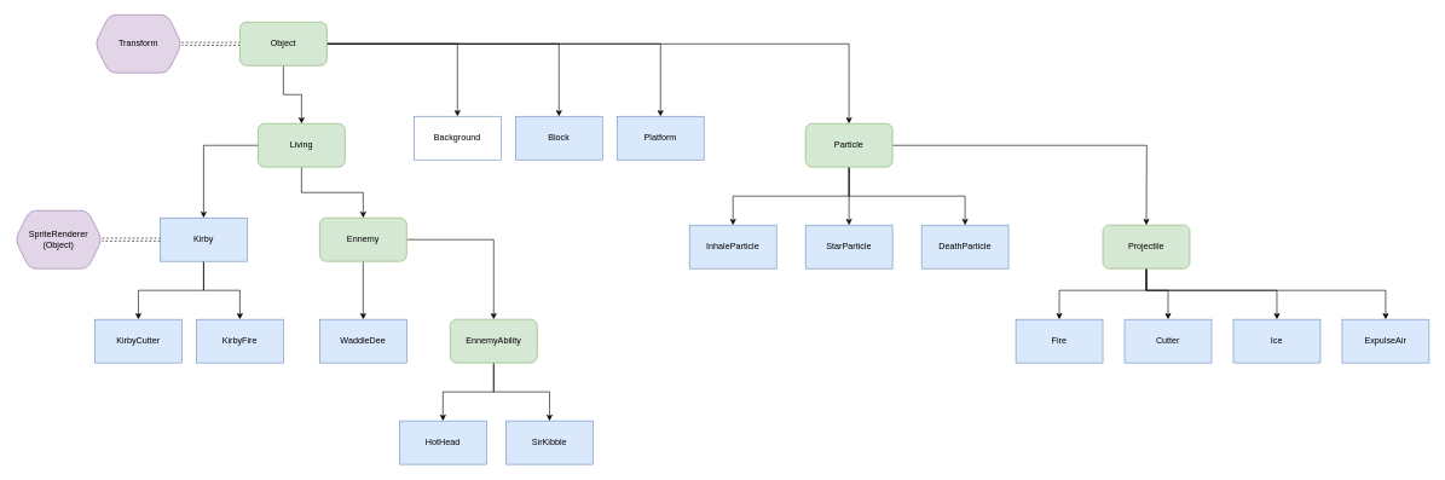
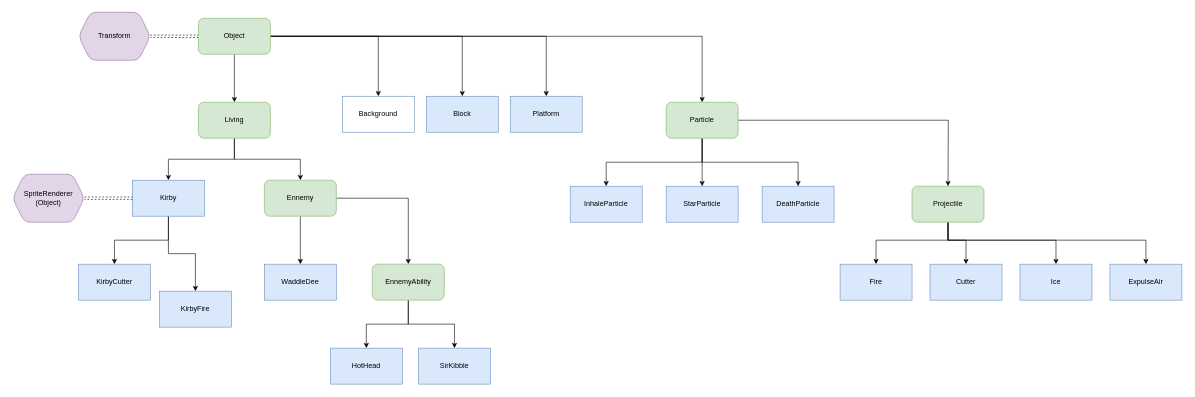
  <mxCell id="0" />
  <mxCell id="1" parent="0" />
  <mxCell id="2" value="" style="edgeStyle=orthogonalEdgeStyle;rounded=0;orthogonalLoop=1;jettySize=auto;html=1;shape=link;dashed=1;" parent="1" source="8" target="9" edge="1"><mxGeometry relative="1" as="geometry" /></mxCell>
  <mxCell id="3" value="" style="edgeStyle=orthogonalEdgeStyle;rounded=0;orthogonalLoop=1;jettySize=auto;html=1;" parent="1" source="8" target="12" edge="1"><mxGeometry relative="1" as="geometry" /></mxCell>
  <mxCell id="4" value="" style="edgeStyle=orthogonalEdgeStyle;rounded=0;orthogonalLoop=1;jettySize=auto;html=1;" parent="1" source="8" target="27" edge="1"><mxGeometry relative="1" as="geometry" /></mxCell>
  <mxCell id="5" style="edgeStyle=orthogonalEdgeStyle;rounded=0;orthogonalLoop=1;jettySize=auto;html=1;entryX=0.5;entryY=0;entryDx=0;entryDy=0;" parent="1" source="8" target="28" edge="1"><mxGeometry relative="1" as="geometry" /></mxCell>
  <mxCell id="6" style="edgeStyle=orthogonalEdgeStyle;rounded=0;orthogonalLoop=1;jettySize=auto;html=1;entryX=0.5;entryY=0;entryDx=0;entryDy=0;" parent="1" source="8" target="33" edge="1"><mxGeometry relative="1" as="geometry" /></mxCell>
  <mxCell id="7" style="edgeStyle=orthogonalEdgeStyle;rounded=0;orthogonalLoop=1;jettySize=auto;html=1;entryX=0.5;entryY=0;entryDx=0;entryDy=0;" edge="1" parent="1" source="8" target="46"><mxGeometry relative="1" as="geometry" /></mxCell>
  <mxCell id="8" value="Object" style="rounded=1;whiteSpace=wrap;html=1;fillColor=#d5e8d4;strokeColor=#82b366;" parent="1" vertex="1"><mxGeometry x="330" y="30" width="120" height="60" as="geometry" /></mxCell>
  <mxCell id="9" value="Transform" style="shape=hexagon;perimeter=hexagonPerimeter2;whiteSpace=wrap;html=1;fixedSize=1;fillColor=#e1d5e7;strokeColor=#9673a6;rounded=1;" parent="1" vertex="1"><mxGeometry x="130" y="20" width="120" height="80" as="geometry" /></mxCell>
  <mxCell id="10" value="" style="edgeStyle=orthogonalEdgeStyle;rounded=0;orthogonalLoop=1;jettySize=auto;html=1;" parent="1" source="12" target="15" edge="1"><mxGeometry relative="1" as="geometry" /></mxCell>
  <mxCell id="11" style="edgeStyle=orthogonalEdgeStyle;rounded=0;orthogonalLoop=1;jettySize=auto;html=1;entryX=0.5;entryY=0;entryDx=0;entryDy=0;" parent="1" source="12" target="24" edge="1"><mxGeometry relative="1" as="geometry" /></mxCell>
- <mxCell id="12" value="Living" style="whiteSpace=wrap;html=1;fillColor=#d5e8d4;strokeColor=#82b366;rounded=1;" parent="1" vertex="1"><mxGeometry x="355" y="170" width="120" height="60" as="geometry" /></mxCell>
+ <mxCell id="12" value="Living" style="whiteSpace=wrap;html=1;fillColor=#d5e8d4;strokeColor=#82b366;rounded=1;" parent="1" vertex="1"><mxGeometry x="330" y="170" width="120" height="60" as="geometry" /></mxCell>
  <mxCell id="13" value="" style="edgeStyle=orthogonalEdgeStyle;rounded=0;orthogonalLoop=1;jettySize=auto;html=1;" parent="1" source="15" target="18" edge="1"><mxGeometry relative="1" as="geometry" /></mxCell>
  <mxCell id="14" value="" style="edgeStyle=orthogonalEdgeStyle;rounded=0;orthogonalLoop=1;jettySize=auto;html=1;" parent="1" source="15" target="19" edge="1"><mxGeometry relative="1" as="geometry" /></mxCell>
  <mxCell id="15" value="Ennemy" style="whiteSpace=wrap;html=1;fillColor=#d5e8d4;strokeColor=#82b366;rounded=1;" parent="1" vertex="1"><mxGeometry x="440" y="300" width="120" height="60" as="geometry" /></mxCell>
  <mxCell id="16" value="" style="edgeStyle=orthogonalEdgeStyle;rounded=0;orthogonalLoop=1;jettySize=auto;html=1;" parent="1" source="18" target="20" edge="1"><mxGeometry relative="1" as="geometry" /></mxCell>
  <mxCell id="17" style="edgeStyle=orthogonalEdgeStyle;rounded=0;orthogonalLoop=1;jettySize=auto;html=1;entryX=0.5;entryY=0;entryDx=0;entryDy=0;" parent="1" source="18" target="21" edge="1"><mxGeometry relative="1" as="geometry" /></mxCell>
  <mxCell id="18" value="EnnemyAbility" style="whiteSpace=wrap;html=1;fillColor=#d5e8d4;strokeColor=#82b366;rounded=1;" parent="1" vertex="1"><mxGeometry x="620" y="440" width="120" height="60" as="geometry" /></mxCell>
  <mxCell id="19" value="WaddleDee" style="whiteSpace=wrap;html=1;fillColor=#dae8fc;strokeColor=#6c8ebf;rounded=0;" parent="1" vertex="1"><mxGeometry x="440" y="440" width="120" height="60" as="geometry" /></mxCell>
  <mxCell id="20" value="HotHead" style="whiteSpace=wrap;html=1;fillColor=#dae8fc;strokeColor=#6c8ebf;rounded=0;" parent="1" vertex="1"><mxGeometry x="550" y="580" width="120" height="60" as="geometry" /></mxCell>
  <mxCell id="21" value="SirKibble" style="whiteSpace=wrap;html=1;fillColor=#dae8fc;strokeColor=#6c8ebf;rounded=0;" parent="1" vertex="1"><mxGeometry x="697" y="580" width="120" height="60" as="geometry" /></mxCell>
  <mxCell id="22" value="" style="edgeStyle=orthogonalEdgeStyle;rounded=0;orthogonalLoop=1;jettySize=auto;html=1;" parent="1" source="24" target="25" edge="1"><mxGeometry relative="1" as="geometry" /></mxCell>
  <mxCell id="23" style="edgeStyle=orthogonalEdgeStyle;rounded=0;orthogonalLoop=1;jettySize=auto;html=1;entryX=0.5;entryY=0;entryDx=0;entryDy=0;" parent="1" source="24" target="26" edge="1"><mxGeometry relative="1" as="geometry" /></mxCell>
  <mxCell id="24" value="Kirby" style="whiteSpace=wrap;html=1;fillColor=#dae8fc;strokeColor=#6c8ebf;rounded=0;" parent="1" vertex="1"><mxGeometry x="220" y="300" width="120" height="60" as="geometry" /></mxCell>
  <mxCell id="25" value="KirbyCutter" style="whiteSpace=wrap;html=1;fillColor=#dae8fc;strokeColor=#6c8ebf;rounded=0;" parent="1" vertex="1"><mxGeometry x="130" y="440" width="120" height="60" as="geometry" /></mxCell>
- <mxCell id="26" value="KirbyFire" style="whiteSpace=wrap;html=1;fillColor=#dae8fc;strokeColor=#6c8ebf;rounded=0;" parent="1" vertex="1"><mxGeometry x="270" y="440" width="120" height="60" as="geometry" /></mxCell>
+ <mxCell id="26" value="KirbyFire" style="whiteSpace=wrap;html=1;fillColor=#dae8fc;strokeColor=#6c8ebf;rounded=0;" parent="1" vertex="1"><mxGeometry x="265" y="485" width="120" height="60" as="geometry" /></mxCell>
  <mxCell id="27" value="Block" style="rounded=0;whiteSpace=wrap;html=1;fillColor=#dae8fc;strokeColor=#6c8ebf;" parent="1" vertex="1"><mxGeometry x="710" y="160" width="120" height="60" as="geometry" /></mxCell>
  <mxCell id="28" value="Platform" style="rounded=0;whiteSpace=wrap;html=1;fillColor=#dae8fc;strokeColor=#6c8ebf;" parent="1" vertex="1"><mxGeometry x="850" y="160" width="120" height="60" as="geometry" /></mxCell>
  <mxCell id="29" style="edgeStyle=orthogonalEdgeStyle;rounded=0;orthogonalLoop=1;jettySize=auto;html=1;" parent="1" source="33" target="48" edge="1"><mxGeometry relative="1" as="geometry"><Array as="points"><mxPoint x="1170" y="270" /><mxPoint x="1010" y="270" /></Array><mxPoint x="1010" y="310" as="targetPoint" /></mxGeometry></mxCell>
  <mxCell id="30" style="edgeStyle=orthogonalEdgeStyle;rounded=0;orthogonalLoop=1;jettySize=auto;html=1;entryX=0.5;entryY=0;entryDx=0;entryDy=0;" parent="1" source="33" target="34" edge="1"><mxGeometry relative="1" as="geometry" /></mxCell>
  <mxCell id="31" style="edgeStyle=orthogonalEdgeStyle;rounded=0;orthogonalLoop=1;jettySize=auto;html=1;entryX=0.5;entryY=0;entryDx=0;entryDy=0;" parent="1" source="33" target="35" edge="1"><mxGeometry relative="1" as="geometry"><Array as="points"><mxPoint x="1170" y="270" /><mxPoint x="1330" y="270" /></Array></mxGeometry></mxCell>
  <mxCell id="32" style="edgeStyle=orthogonalEdgeStyle;rounded=0;orthogonalLoop=1;jettySize=auto;html=1;" parent="1" source="33" edge="1"><mxGeometry relative="1" as="geometry"><mxPoint x="1580" y="310" as="targetPoint" /></mxGeometry></mxCell>
  <mxCell id="33" value="Particle" style="rounded=1;whiteSpace=wrap;html=1;fillColor=#d5e8d4;strokeColor=#82b366;" parent="1" vertex="1"><mxGeometry x="1110" y="170" width="120" height="60" as="geometry" /></mxCell>
  <mxCell id="34" value="StarParticle" style="rounded=0;whiteSpace=wrap;html=1;fillColor=#dae8fc;strokeColor=#6c8ebf;" parent="1" vertex="1"><mxGeometry x="1110" y="310" width="120" height="60" as="geometry" /></mxCell>
  <mxCell id="35" value="DeathParticle" style="rounded=0;whiteSpace=wrap;html=1;fillColor=#dae8fc;strokeColor=#6c8ebf;" parent="1" vertex="1"><mxGeometry x="1270" y="310" width="120" height="60" as="geometry" /></mxCell>
  <mxCell id="36" style="edgeStyle=orthogonalEdgeStyle;rounded=0;orthogonalLoop=1;jettySize=auto;html=1;entryX=0.5;entryY=0;entryDx=0;entryDy=0;" parent="1" source="40" target="41" edge="1"><mxGeometry relative="1" as="geometry"><Array as="points"><mxPoint x="1580" y="400" /><mxPoint x="1460" y="400" /></Array></mxGeometry></mxCell>
  <mxCell id="37" style="edgeStyle=orthogonalEdgeStyle;rounded=0;orthogonalLoop=1;jettySize=auto;html=1;entryX=0.5;entryY=0;entryDx=0;entryDy=0;" parent="1" source="40" target="42" edge="1"><mxGeometry relative="1" as="geometry"><Array as="points"><mxPoint x="1580" y="400" /><mxPoint x="1610" y="400" /></Array></mxGeometry></mxCell>
  <mxCell id="38" style="edgeStyle=orthogonalEdgeStyle;rounded=0;orthogonalLoop=1;jettySize=auto;html=1;entryX=0.5;entryY=0;entryDx=0;entryDy=0;" parent="1" source="40" target="43" edge="1"><mxGeometry relative="1" as="geometry"><Array as="points"><mxPoint x="1580" y="400" /><mxPoint x="1760" y="400" /></Array></mxGeometry></mxCell>
  <mxCell id="39" style="edgeStyle=orthogonalEdgeStyle;rounded=0;orthogonalLoop=1;jettySize=auto;html=1;entryX=0.5;entryY=0;entryDx=0;entryDy=0;" edge="1" parent="1" source="40" target="47"><mxGeometry relative="1" as="geometry"><Array as="points"><mxPoint x="1580" y="400" /><mxPoint x="1910" y="400" /></Array></mxGeometry></mxCell>
  <mxCell id="40" value="Projectile" style="rounded=1;whiteSpace=wrap;html=1;fillColor=#d5e8d4;strokeColor=#82b366;" parent="1" vertex="1"><mxGeometry x="1520" y="310" width="120" height="60" as="geometry" /></mxCell>
  <mxCell id="41" value="Fire" style="rounded=0;whiteSpace=wrap;html=1;fillColor=#dae8fc;strokeColor=#6c8ebf;" parent="1" vertex="1"><mxGeometry x="1400" y="440" width="120" height="60" as="geometry" /></mxCell>
  <mxCell id="42" value="Cutter" style="rounded=0;whiteSpace=wrap;html=1;fillColor=#dae8fc;strokeColor=#6c8ebf;" parent="1" vertex="1"><mxGeometry x="1550" y="440" width="120" height="60" as="geometry" /></mxCell>
  <mxCell id="43" value="Ice" style="rounded=0;whiteSpace=wrap;html=1;fillColor=#dae8fc;strokeColor=#6c8ebf;" parent="1" vertex="1"><mxGeometry x="1700" y="440" width="120" height="60" as="geometry" /></mxCell>
  <mxCell id="44" style="edgeStyle=orthogonalEdgeStyle;rounded=0;orthogonalLoop=1;jettySize=auto;html=1;entryX=0;entryY=0.5;entryDx=0;entryDy=0;shape=link;dashed=1;" edge="1" parent="1" source="45" target="24"><mxGeometry relative="1" as="geometry" /></mxCell>
  <mxCell id="45" value="SpriteRenderer&lt;div&gt;(Object)&lt;/div&gt;" style="shape=hexagon;perimeter=hexagonPerimeter2;whiteSpace=wrap;html=1;fixedSize=1;fillColor=#e1d5e7;strokeColor=#9673a6;rounded=1;" vertex="1" parent="1"><mxGeometry x="20" y="290" width="120" height="80" as="geometry" /></mxCell>
  <mxCell id="46" value="Background" style="rounded=0;whiteSpace=wrap;html=1;fillColor=#ffffff;strokeColor=#6c8ebf;" vertex="1" parent="1"><mxGeometry x="570" y="160" width="120" height="60" as="geometry" /></mxCell>
  <mxCell id="47" value="ExpulseAir" style="rounded=0;whiteSpace=wrap;html=1;fillColor=#dae8fc;strokeColor=#6c8ebf;" vertex="1" parent="1"><mxGeometry x="1850" y="440" width="120" height="60" as="geometry" /></mxCell>
  <mxCell id="48" value="InhaleParticle" style="rounded=0;whiteSpace=wrap;html=1;fillColor=#dae8fc;strokeColor=#6c8ebf;" vertex="1" parent="1"><mxGeometry x="950" y="310" width="120" height="60" as="geometry" /></mxCell>
